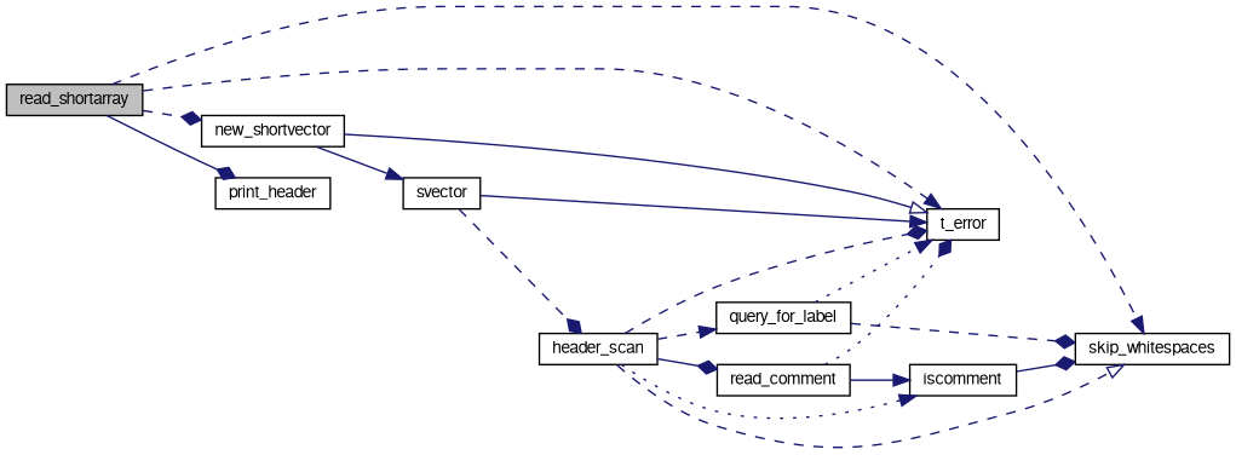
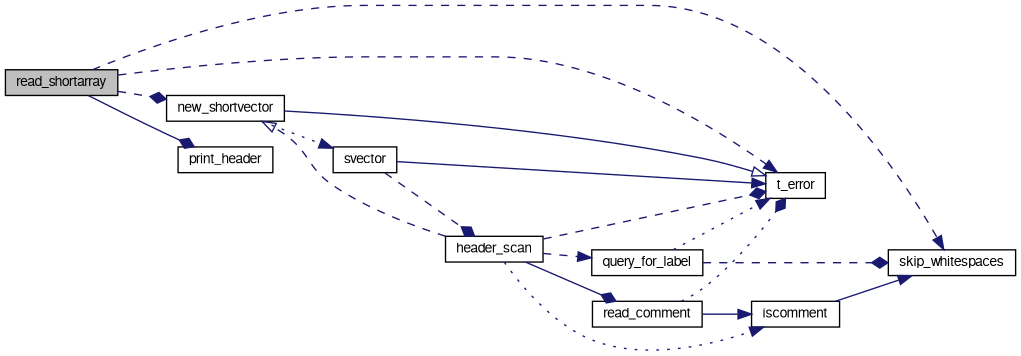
  digraph {
    rankdir=LR
    node [color=black fontname=FreeSans fontsize=10 shape=record]
    edge [arrowhead=normal color=midnightblue fontname=FreeSans fontsize=10 labelfontname=FreeSans labelfontsize=10 style=dashed]
    n1 [fillcolor=grey75 fontcolor=black height=0.2 label=read_shortarray style=filled width=0.4]
    n2 [height=0.2 label=skip_whitespaces width=0.4]
    n3 [height=0.2 label=t_error width=0.4]
    n4 [height=0.2 label=new_shortvector width=0.4]
    n5 [height=0.2 label=print_header width=0.4]
    n6 [height=0.2 label=header_scan width=0.4]
    n7 [height=0.2 label=iscomment width=0.4]
    n8 [height=0.2 label=query_for_label width=0.4]
    n9 [height=0.2 label=read_comment width=0.4]
    n10 [height=0.2 label=svector width=0.4]
    n1 -> n2
    n1 -> n3
    n1 -> n4 [arrowhead=diamond]
    n1 -> n5 [arrowhead=diamond style=solid]
    n4 -> n3 [arrowhead=onormal style=solid]
-   n4 -> n10 [style=solid]
-   n6 -> n2 [arrowhead=onormal]
+   n4 -> n10 [style=dotted]
+   n6 -> n4 [arrowhead=onormal]
    n6 -> n3 [arrowhead=diamond]
    n6 -> n7 [style=dotted]
    n6 -> n8
    n6 -> n9 [arrowhead=diamond style=solid]
-   n7 -> n2 [arrowhead=diamond style=solid]
+   n7 -> n2 [style=solid]
    n8 -> n2 [arrowhead=diamond]
    n8 -> n3 [style=dotted]
    n9 -> n3 [arrowhead=diamond style=dotted]
    n9 -> n7 [style=solid]
    n10 -> n3 [style=solid]
    n10 -> n6 [arrowhead=diamond]
  }
